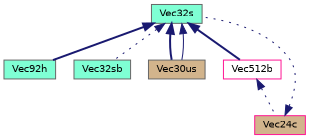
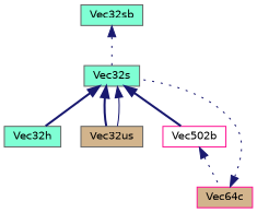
  digraph {
    node [color=gray40 fillcolor=aquamarine fontname=Helvetica fontsize=10 shape=record style=filled]
    edge [color=midnightblue dir=back fontname=Helvetica fontsize=10 labelfontname=Helvetica labelfontsize=10 style=bold]
    n1 [fontcolor=black height=0.2 label=Vec32s width=0.4]
-   n2 [height=0.2 label=Vec92h width=0.4]
+   n2 [height=0.2 label=Vec32h width=0.4]
    n3 [height=0.2 label=Vec32sb width=0.4]
-   n4 [fillcolor=tan height=0.2 label=Vec30us width=0.4]
-   n5 [color=deeppink fillcolor=white height=0.2 label=Vec512b width=0.4]
-   n6 [color=deeppink fillcolor=tan height=0.2 label=Vec24c width=0.4]
+   n4 [fillcolor=tan height=0.2 label=Vec32us width=0.4]
+   n5 [color=deeppink fillcolor=white height=0.2 label=Vec502b width=0.4]
+   n6 [color=deeppink fillcolor=tan height=0.2 label=Vec64c width=0.4]
    n1 -> n2
-   n1 -> n3 [style=dotted]
+   n3 -> n1 [style=dotted]
    n1 -> n4
    n1 -> n4 [style=solid]
    n1 -> n5
    n5 -> n6 [style=dotted]
    n6 -> n1 [style=dotted]
  }
